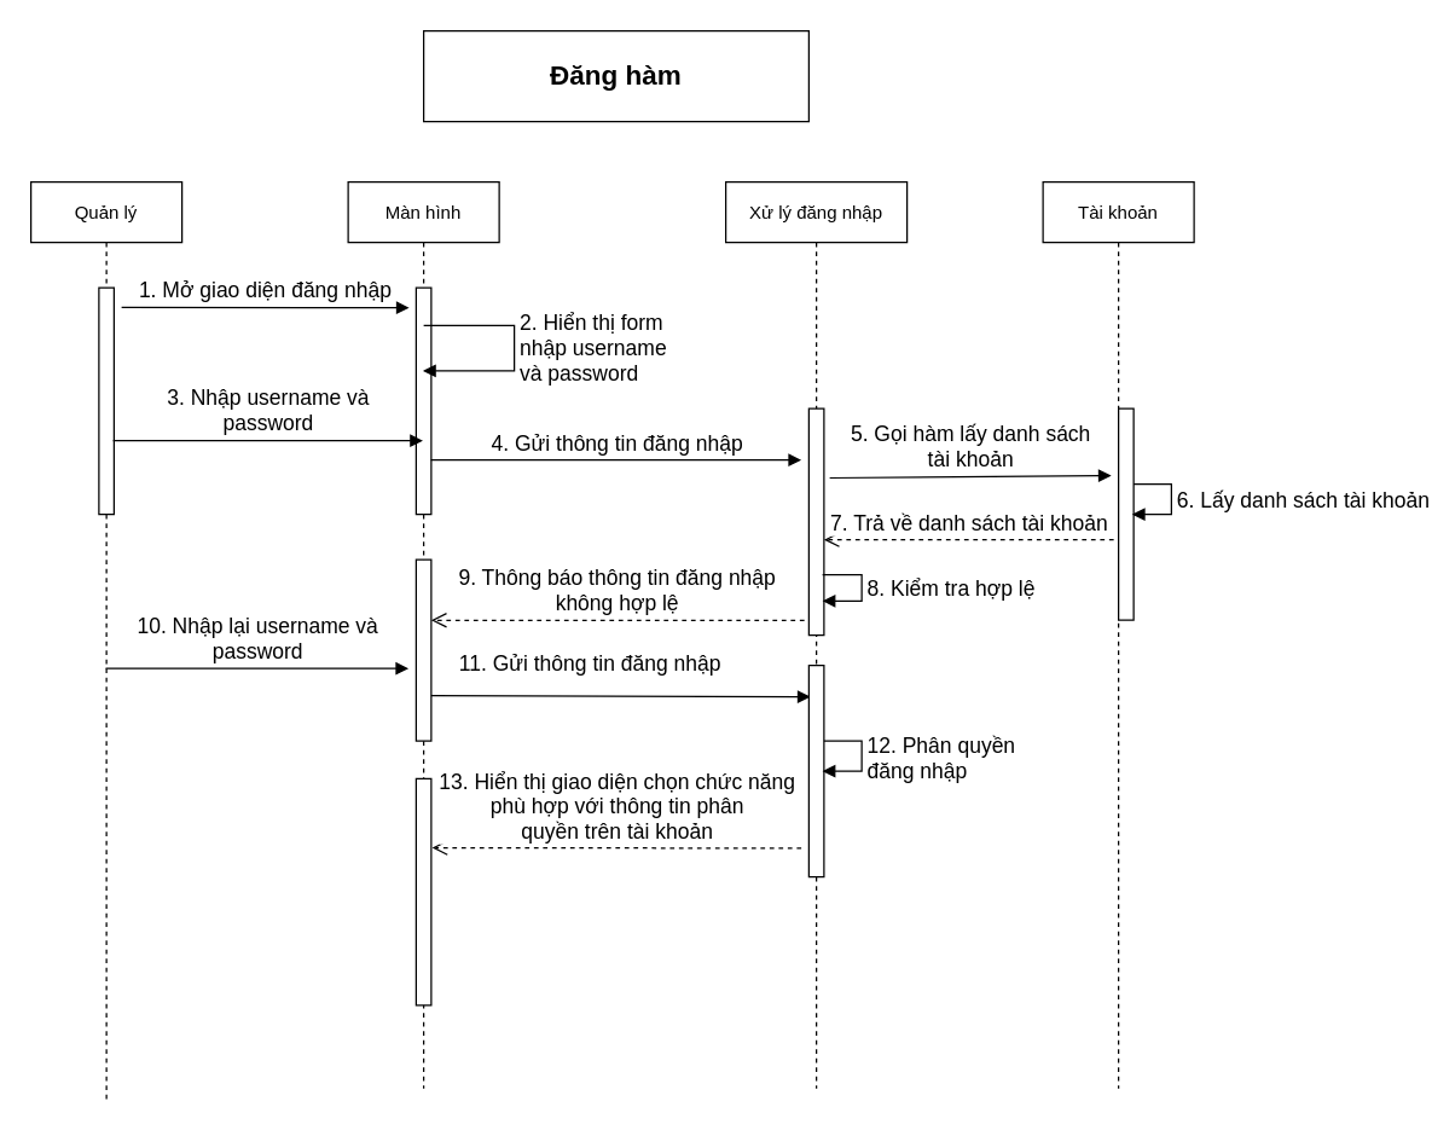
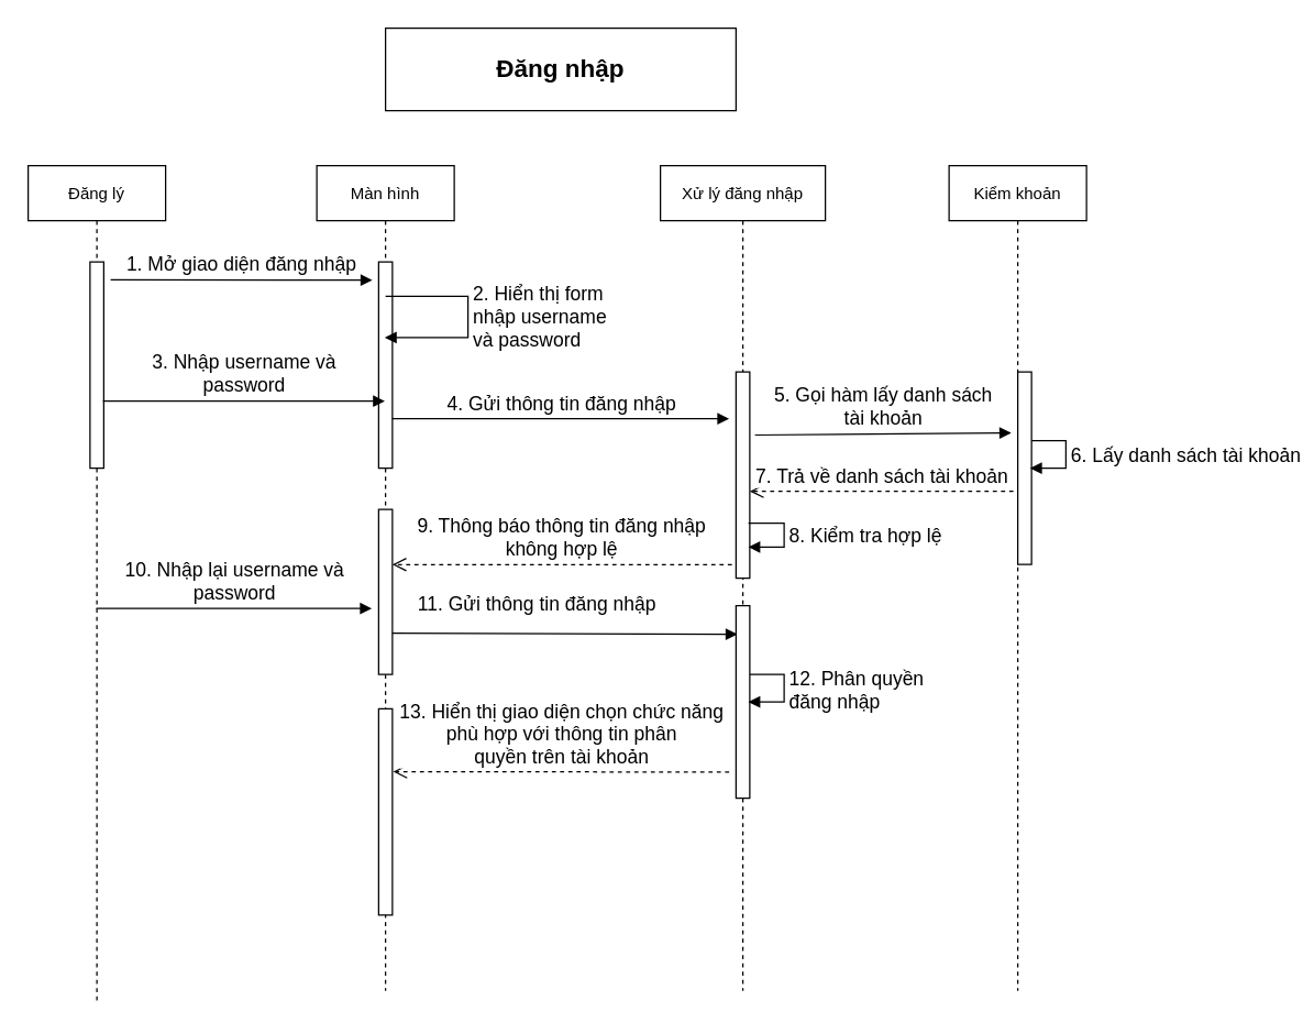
  <mxCell id="0" />
  <mxCell id="1" parent="0" />
- <mxCell id="2" value="Quản lý" style="shape=umlLifeline;perimeter=lifelinePerimeter;container=1;collapsible=0;recursiveResize=0;rounded=0;shadow=0;strokeWidth=1;" vertex="1" parent="1"><mxGeometry x="20" y="120" width="100" height="610" as="geometry" /></mxCell>
+ <mxCell id="2" value="Đăng lý" style="shape=umlLifeline;perimeter=lifelinePerimeter;container=1;collapsible=0;recursiveResize=0;rounded=0;shadow=0;strokeWidth=1;" vertex="1" parent="1"><mxGeometry x="20" y="120" width="100" height="610" as="geometry" /></mxCell>
  <mxCell id="3" value="" style="points=[];perimeter=orthogonalPerimeter;rounded=0;shadow=0;strokeWidth=1;" vertex="1" parent="2"><mxGeometry x="45" y="70" width="10" height="150" as="geometry" /></mxCell>
  <mxCell id="4" value="Màn hình" style="shape=umlLifeline;perimeter=lifelinePerimeter;container=1;collapsible=0;recursiveResize=0;rounded=0;shadow=0;strokeWidth=1;" vertex="1" parent="1"><mxGeometry x="230" y="120" width="100" height="600" as="geometry" /></mxCell>
  <mxCell id="5" value="" style="html=1;points=[];perimeter=orthogonalPerimeter;fontSize=14;" vertex="1" parent="4"><mxGeometry x="45" y="70" width="10" height="150" as="geometry" /></mxCell>
  <mxCell id="6" value="2. Hiển thị form&lt;br&gt;nhập username&lt;br&gt;và password" style="edgeStyle=orthogonalEdgeStyle;html=1;align=left;spacingLeft=2;endArrow=block;rounded=0;fontSize=14;" edge="1" target="4" parent="4"><mxGeometry relative="1" as="geometry"><mxPoint x="50" y="95" as="sourcePoint" /><Array as="points"><mxPoint x="110" y="95" /><mxPoint x="110" y="125" /></Array></mxGeometry></mxCell>
  <mxCell id="7" value="" style="html=1;points=[];perimeter=orthogonalPerimeter;fontSize=14;" vertex="1" parent="4"><mxGeometry x="45" y="250" width="10" height="120" as="geometry" /></mxCell>
  <mxCell id="8" value="11. Gửi thông tin đăng nhập" style="html=1;verticalAlign=bottom;endArrow=block;rounded=0;fontSize=14;exitX=1.3;exitY=0.947;exitDx=0;exitDy=0;exitPerimeter=0;entryX=0.1;entryY=0.077;entryDx=0;entryDy=0;entryPerimeter=0;" edge="1" parent="4"><mxGeometry x="-0.164" y="10" width="80" relative="1" as="geometry"><mxPoint x="55" y="340.05" as="sourcePoint" /><mxPoint x="306" y="340.78" as="targetPoint" /><mxPoint as="offset" /></mxGeometry></mxCell>
  <mxCell id="9" value="" style="points=[];perimeter=orthogonalPerimeter;rounded=0;shadow=0;strokeWidth=1;" vertex="1" parent="4"><mxGeometry x="45" y="395" width="10" height="150" as="geometry" /></mxCell>
  <mxCell id="10" value="Xử lý đăng nhập" style="shape=umlLifeline;perimeter=lifelinePerimeter;container=1;collapsible=0;recursiveResize=0;rounded=0;shadow=0;strokeWidth=1;" vertex="1" parent="1"><mxGeometry x="480" y="120" width="120" height="600" as="geometry" /></mxCell>
  <mxCell id="11" value="" style="html=1;points=[];perimeter=orthogonalPerimeter;fontSize=14;" vertex="1" parent="10"><mxGeometry x="55" y="150" width="10" height="150" as="geometry" /></mxCell>
  <mxCell id="12" value="8. Kiểm tra hợp lệ" style="edgeStyle=orthogonalEdgeStyle;html=1;align=left;spacingLeft=2;endArrow=block;rounded=0;fontSize=14;entryX=0.9;entryY=0.849;entryDx=0;entryDy=0;entryPerimeter=0;" edge="1" target="11" parent="10"><mxGeometry relative="1" as="geometry"><mxPoint x="64" y="260" as="sourcePoint" /><Array as="points"><mxPoint x="65" y="260" /><mxPoint x="90" y="260" /><mxPoint x="90" y="277" /></Array><mxPoint x="69" y="218" as="targetPoint" /></mxGeometry></mxCell>
  <mxCell id="13" value="" style="html=1;points=[];perimeter=orthogonalPerimeter;fontSize=14;" vertex="1" parent="10"><mxGeometry x="55" y="320" width="10" height="140" as="geometry" /></mxCell>
  <mxCell id="14" value="12. Phân quyền&lt;br&gt;đăng nhập" style="edgeStyle=orthogonalEdgeStyle;html=1;align=left;spacingLeft=2;endArrow=block;rounded=0;fontSize=14;" edge="1" parent="10" source="13"><mxGeometry relative="1" as="geometry"><mxPoint x="-1361" y="200" as="sourcePoint" /><Array as="points"><mxPoint x="90" y="370" /><mxPoint x="90" y="390" /><mxPoint x="64" y="390" /></Array><mxPoint x="64" y="390" as="targetPoint" /></mxGeometry></mxCell>
- <mxCell id="15" value="Tài khoản" style="shape=umlLifeline;perimeter=lifelinePerimeter;container=1;collapsible=0;recursiveResize=0;rounded=0;shadow=0;strokeWidth=1;" vertex="1" parent="1"><mxGeometry x="690" y="120" width="100" height="600" as="geometry" /></mxCell>
+ <mxCell id="15" value="Kiểm khoản" style="shape=umlLifeline;perimeter=lifelinePerimeter;container=1;collapsible=0;recursiveResize=0;rounded=0;shadow=0;strokeWidth=1;" vertex="1" parent="1"><mxGeometry x="690" y="120" width="100" height="600" as="geometry" /></mxCell>
  <mxCell id="16" value="" style="html=1;points=[];perimeter=orthogonalPerimeter;fontSize=14;" vertex="1" parent="15"><mxGeometry x="50" y="150" width="10" height="140" as="geometry" /></mxCell>
  <mxCell id="17" value="6. Lấy danh sách tài khoản" style="edgeStyle=orthogonalEdgeStyle;html=1;align=left;spacingLeft=2;endArrow=block;rounded=0;fontSize=14;" edge="1" parent="15" source="16"><mxGeometry relative="1" as="geometry"><mxPoint x="-546" y="110" as="sourcePoint" /><Array as="points"><mxPoint x="85" y="200" /><mxPoint x="85" y="220" /><mxPoint x="59" y="220" /></Array><mxPoint x="59" y="220" as="targetPoint" /></mxGeometry></mxCell>
- <mxCell id="18" value="&lt;span style=&quot;font-size: 18px&quot;&gt;&lt;b&gt;Đăng hàm&lt;/b&gt;&lt;/span&gt;" style="rounded=0;whiteSpace=wrap;html=1;fontSize=12;" vertex="1" parent="1"><mxGeometry x="280" y="20" width="255" height="60" as="geometry" /></mxCell>
+ <mxCell id="18" value="&lt;span style=&quot;font-size: 18px&quot;&gt;&lt;b&gt;Đăng nhập&lt;/b&gt;&lt;/span&gt;" style="rounded=0;whiteSpace=wrap;html=1;fontSize=12;" vertex="1" parent="1"><mxGeometry x="280" y="20" width="255" height="60" as="geometry" /></mxCell>
  <mxCell id="19" value="&lt;span style=&quot;font-size: 14px&quot;&gt;1. Mở giao diện đăng nhập&lt;/span&gt;" style="html=1;verticalAlign=bottom;endArrow=block;rounded=0;fontSize=12;entryX=-0.46;entryY=0.088;entryDx=0;entryDy=0;entryPerimeter=0;" edge="1" parent="1" target="5"><mxGeometry width="80" relative="1" as="geometry"><mxPoint x="80" y="203" as="sourcePoint" /><mxPoint x="275" y="203" as="targetPoint" /></mxGeometry></mxCell>
  <mxCell id="20" value="3. Nhập username và &lt;br&gt;password" style="html=1;verticalAlign=bottom;endArrow=block;rounded=0;fontSize=14;exitX=0.94;exitY=0.675;exitDx=0;exitDy=0;exitPerimeter=0;" edge="1" parent="1" source="3" target="4"><mxGeometry width="80" relative="1" as="geometry"><mxPoint x="240" y="230" as="sourcePoint" /><mxPoint x="320" y="230" as="targetPoint" /></mxGeometry></mxCell>
  <mxCell id="21" value="4. Gửi thông tin đăng nhập" style="html=1;verticalAlign=bottom;endArrow=block;rounded=0;fontSize=14;exitX=0.98;exitY=0.76;exitDx=0;exitDy=0;exitPerimeter=0;" edge="1" parent="1" source="5"><mxGeometry width="80" relative="1" as="geometry"><mxPoint x="240" y="310" as="sourcePoint" /><mxPoint x="530" y="304" as="targetPoint" /></mxGeometry></mxCell>
  <mxCell id="22" value="9. Thông báo thông tin đăng nhập&lt;br&gt;không hợp lệ" style="html=1;verticalAlign=bottom;endArrow=open;dashed=1;endSize=8;rounded=0;fontSize=14;exitX=-0.3;exitY=0.934;exitDx=0;exitDy=0;exitPerimeter=0;" edge="1" parent="1" source="11" target="7"><mxGeometry relative="1" as="geometry"><mxPoint x="540" y="380" as="sourcePoint" /><mxPoint x="300" y="401" as="targetPoint" /></mxGeometry></mxCell>
  <mxCell id="23" value="10. Nhập lại username và&lt;br&gt;password" style="html=1;verticalAlign=bottom;endArrow=block;rounded=0;fontSize=14;" edge="1" parent="1" source="2"><mxGeometry width="80" relative="1" as="geometry"><mxPoint x="75" y="440" as="sourcePoint" /><mxPoint x="270" y="442" as="targetPoint" /></mxGeometry></mxCell>
  <mxCell id="24" value="5. Gọi hàm lấy danh sách&lt;br&gt;tài khoản" style="html=1;verticalAlign=bottom;endArrow=block;rounded=0;fontSize=14;exitX=1.38;exitY=0.306;exitDx=0;exitDy=0;exitPerimeter=0;entryX=-0.48;entryY=0.317;entryDx=0;entryDy=0;entryPerimeter=0;" edge="1" parent="1" source="11" target="16"><mxGeometry width="80" relative="1" as="geometry"><mxPoint x="440" y="350" as="sourcePoint" /><mxPoint x="730" y="313" as="targetPoint" /></mxGeometry></mxCell>
  <mxCell id="25" value="13. Hiển thị giao diện chọn chức năng&lt;br&gt;phù hợp với thông tin phân&lt;br&gt;quyền trên tài khoản" style="html=1;verticalAlign=bottom;endArrow=open;dashed=1;endSize=8;rounded=0;fontSize=14;entryX=1.06;entryY=0.305;entryDx=0;entryDy=0;entryPerimeter=0;" edge="1" parent="1" target="9"><mxGeometry relative="1" as="geometry"><mxPoint x="530" y="561" as="sourcePoint" /><mxPoint x="440" y="520" as="targetPoint" /></mxGeometry></mxCell>
  <mxCell id="26" value="7. Trả về danh sách tài khoản" style="html=1;verticalAlign=bottom;endArrow=open;dashed=1;endSize=8;rounded=0;fontSize=14;exitX=-0.32;exitY=0.62;exitDx=0;exitDy=0;exitPerimeter=0;" edge="1" parent="1" source="16" target="11"><mxGeometry relative="1" as="geometry"><mxPoint x="520" y="490" as="sourcePoint" /><mxPoint x="440" y="490" as="targetPoint" /></mxGeometry></mxCell>
